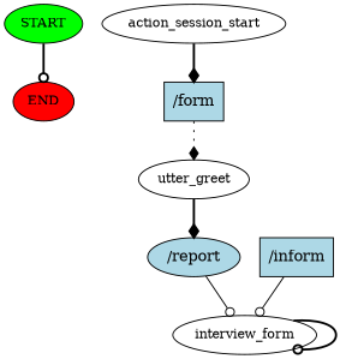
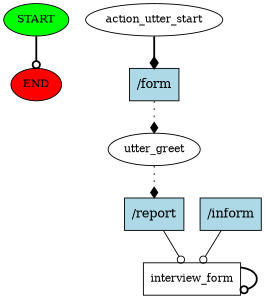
  digraph {
    node [fontsize=12 style=filled]
    edge [arrowhead=odot style=bold]
    n1 [fillcolor=green label=START]
    n2 [fillcolor=red label=END]
-   n3 [label=action_session_start style=""]
+   n3 [label=action_utter_start style=""]
    n4 [fillcolor=lightblue label="/form" shape=rect fontsize=""]
    n5 [label=utter_greet style=""]
-   n6 [fillcolor=lightblue label="/report" shape=ellipse fontsize=""]
-   n7 [label=interview_form style=""]
+   n6 [fillcolor=lightblue label="/report" shape=rect fontsize=""]
+   n7 [label=interview_form shape=box style=""]
    n8 [fillcolor=lightblue label="/inform" shape=rect fontsize=""]
    n1 -> n2
    n3 -> n4 [arrowhead=diamond]
    n4 -> n5 [arrowhead=diamond style=dotted]
-   n5 -> n6 [arrowhead=diamond]
+   n5 -> n6 [arrowhead=diamond style=dotted]
    n6 -> n7 [style=solid]
    n7 -> n7
    n8 -> n7 [style=solid]
  }
